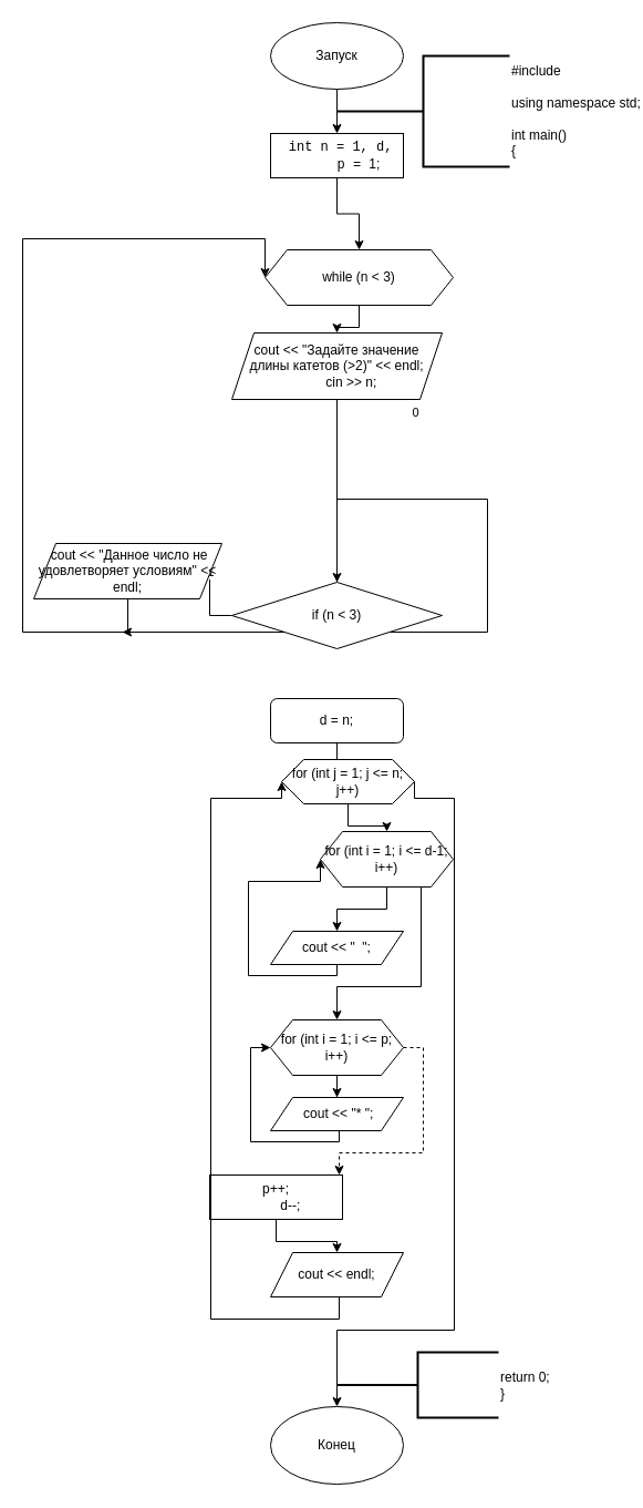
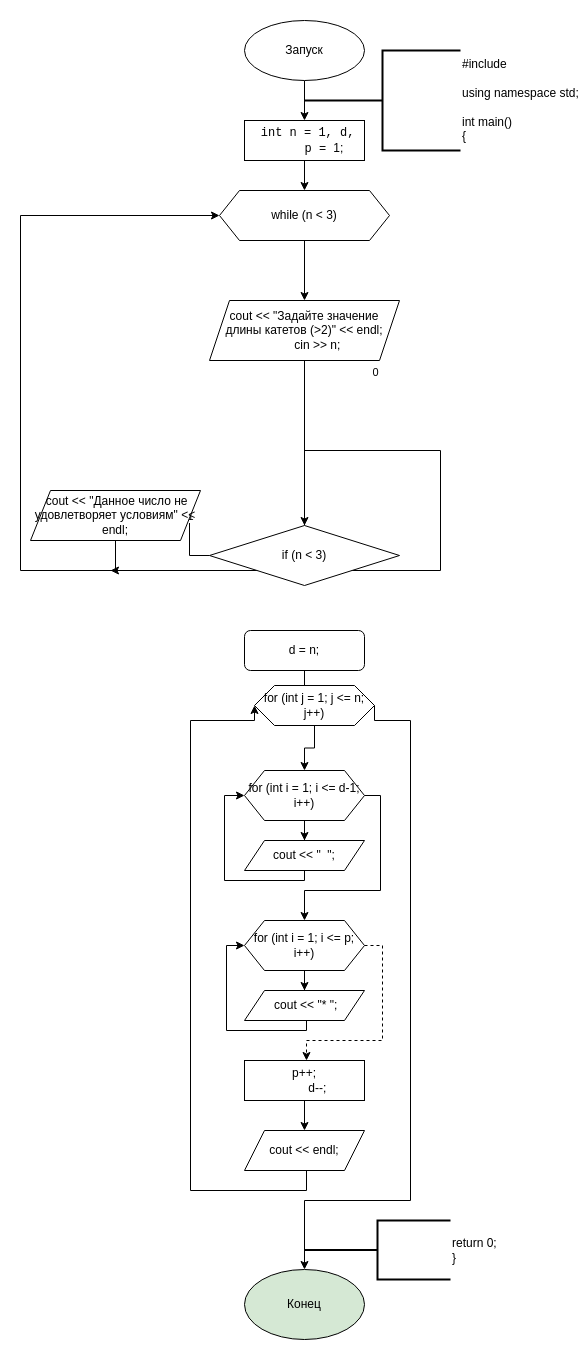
  <mxCell id="0" />
  <mxCell id="1" parent="0" />
  <mxCell id="2" value="" style="edgeStyle=orthogonalEdgeStyle;rounded=0;orthogonalLoop=1;jettySize=auto;html=1;" parent="1" source="3" target="5" edge="1"><mxGeometry relative="1" as="geometry" /></mxCell>
  <mxCell id="3" value="Запуск" style="ellipse;whiteSpace=wrap;html=1;" parent="1" vertex="1"><mxGeometry x="244" y="20" width="120" height="60" as="geometry" /></mxCell>
  <mxCell id="4" value="" style="edgeStyle=orthogonalEdgeStyle;rounded=0;orthogonalLoop=1;jettySize=auto;html=1;" parent="1" source="5" target="7" edge="1"><mxGeometry relative="1" as="geometry" /></mxCell>
  <mxCell id="5" value="&lt;div&gt;&lt;font face=&quot;ui-monospace, SFMono-Regular, SF Mono, Menlo, Consolas, Liberation Mono, monospace&quot;&gt;&amp;nbsp; int n = 1, d,&amp;nbsp; &amp;nbsp; &amp;nbsp; &amp;nbsp; p =&amp;nbsp;&lt;/font&gt;&lt;span style=&quot;font-family: , , &amp;#34;sf mono&amp;#34; , &amp;#34;menlo&amp;#34; , &amp;#34;consolas&amp;#34; , &amp;#34;liberation mono&amp;#34; , monospace&quot;&gt;1;&amp;nbsp;&lt;/span&gt;&lt;/div&gt;" style="whiteSpace=wrap;html=1;" parent="1" vertex="1"><mxGeometry x="244" y="120" width="120" height="40" as="geometry" /></mxCell>
  <mxCell id="6" value="" style="edgeStyle=orthogonalEdgeStyle;rounded=0;orthogonalLoop=1;jettySize=auto;html=1;" parent="1" source="7" target="9" edge="1"><mxGeometry relative="1" as="geometry" /></mxCell>
- <mxCell id="7" value="while (n &lt; 3)" style="shape=hexagon;perimeter=hexagonPerimeter2;whiteSpace=wrap;html=1;fixedSize=1;" parent="1" vertex="1"><mxGeometry x="239" y="225" width="170" height="50" as="geometry" /></mxCell>
+ <mxCell id="7" value="while (n &lt; 3)" style="shape=hexagon;perimeter=hexagonPerimeter2;whiteSpace=wrap;html=1;fixedSize=1;" parent="1" vertex="1"><mxGeometry x="219" y="190" width="170" height="50" as="geometry" /></mxCell>
  <mxCell id="8" value="" style="edgeStyle=orthogonalEdgeStyle;rounded=0;orthogonalLoop=1;jettySize=auto;html=1;entryX=0.5;entryY=0;entryDx=0;entryDy=0;" parent="1" source="9" target="14" edge="1"><mxGeometry relative="1" as="geometry"><mxPoint x="304" y="350" as="targetPoint" /></mxGeometry></mxCell>
  <mxCell id="9" value="cout &lt;&lt; &quot;Задайте значение длины катетов (&gt;2)&quot; &lt;&lt; endl;&#10;        cin &gt;&gt; n;" style="shape=parallelogram;perimeter=parallelogramPerimeter;whiteSpace=wrap;html=1;fixedSize=1;" parent="1" vertex="1"><mxGeometry x="209" y="300" width="190" height="60" as="geometry" /></mxCell>
  <mxCell id="10" value="" style="edgeStyle=orthogonalEdgeStyle;rounded=0;orthogonalLoop=1;jettySize=auto;html=1;" parent="1" source="14" edge="1"><mxGeometry relative="1" as="geometry"><mxPoint x="110" y="570" as="targetPoint" /><Array as="points"><mxPoint x="440" y="450" /><mxPoint x="440" y="570" /><mxPoint x="110" y="570" /></Array></mxGeometry></mxCell>
  <mxCell id="11" value="0" style="edgeLabel;html=1;align=center;verticalAlign=middle;resizable=0;points=[];" parent="10" vertex="1" connectable="0"><mxGeometry x="-0.527" y="1" relative="1" as="geometry"><mxPoint x="-11" y="-78" as="offset" /></mxGeometry></mxCell>
  <mxCell id="12" value="" style="edgeStyle=orthogonalEdgeStyle;rounded=0;orthogonalLoop=1;jettySize=auto;html=1;" parent="1" source="14" target="16" edge="1"><mxGeometry relative="1" as="geometry" /></mxCell>
  <mxCell id="13" value="1" style="edgeLabel;html=1;align=center;verticalAlign=middle;resizable=0;points=[];" parent="12" vertex="1" connectable="0"><mxGeometry x="-0.101" relative="1" as="geometry"><mxPoint as="offset" /></mxGeometry></mxCell>
  <mxCell id="14" value="if (n &lt; 3)" style="rhombus;whiteSpace=wrap;html=1;" parent="1" vertex="1"><mxGeometry x="209" y="525" width="190" height="60" as="geometry" /></mxCell>
  <mxCell id="15" style="edgeStyle=orthogonalEdgeStyle;rounded=0;orthogonalLoop=1;jettySize=auto;html=1;entryX=0;entryY=0.5;entryDx=0;entryDy=0;" parent="1" source="16" target="7" edge="1"><mxGeometry relative="1" as="geometry"><Array as="points"><mxPoint x="115" y="570" /><mxPoint x="20" y="570" /><mxPoint x="20" y="215" /></Array></mxGeometry></mxCell>
  <mxCell id="16" value="&amp;nbsp;cout &amp;lt;&amp;lt; &quot;Данное число не удовлетворяет условиям&quot; &amp;lt;&amp;lt; endl;" style="shape=parallelogram;perimeter=parallelogramPerimeter;whiteSpace=wrap;html=1;fixedSize=1;" parent="1" vertex="1"><mxGeometry x="30" y="490" width="170" height="50" as="geometry" /></mxCell>
  <mxCell id="17" value="" style="edgeStyle=orthogonalEdgeStyle;rounded=0;orthogonalLoop=1;jettySize=auto;html=1;" parent="1" source="18" target="21" edge="1"><mxGeometry relative="1" as="geometry" /></mxCell>
  <mxCell id="18" value="d = n;" style="whiteSpace=wrap;html=1;rounded=1;" parent="1" vertex="1"><mxGeometry x="244" y="630" width="120" height="40" as="geometry" /></mxCell>
  <mxCell id="19" value="" style="edgeStyle=orthogonalEdgeStyle;rounded=0;orthogonalLoop=1;jettySize=auto;html=1;" parent="1" source="21" target="24" edge="1"><mxGeometry relative="1" as="geometry" /></mxCell>
  <mxCell id="20" style="edgeStyle=orthogonalEdgeStyle;rounded=0;orthogonalLoop=1;jettySize=auto;html=1;exitX=1;exitY=0.5;exitDx=0;exitDy=0;" parent="1" source="21" target="36" edge="1"><mxGeometry relative="1" as="geometry"><mxPoint x="480" y="1030" as="targetPoint" /><Array as="points"><mxPoint x="410" y="720" /><mxPoint x="410" y="1200" /><mxPoint x="304" y="1200" /></Array></mxGeometry></mxCell>
  <mxCell id="21" value="for (int j = 1; j &amp;lt;= n; j++)" style="shape=hexagon;perimeter=hexagonPerimeter2;whiteSpace=wrap;html=1;fixedSize=1;rounded=0;" parent="1" vertex="1"><mxGeometry x="254" y="685" width="120" height="40" as="geometry" /></mxCell>
  <mxCell id="22" value="" style="edgeStyle=orthogonalEdgeStyle;rounded=0;orthogonalLoop=1;jettySize=auto;html=1;" parent="1" source="24" target="26" edge="1"><mxGeometry relative="1" as="geometry" /></mxCell>
  <mxCell id="23" style="edgeStyle=orthogonalEdgeStyle;rounded=0;orthogonalLoop=1;jettySize=auto;html=1;" parent="1" source="24" edge="1"><mxGeometry relative="1" as="geometry"><mxPoint x="304" y="920" as="targetPoint" /><Array as="points"><mxPoint x="380" y="795" /><mxPoint x="380" y="890" /><mxPoint x="304" y="890" /></Array></mxGeometry></mxCell>
- <mxCell id="24" value="for (int i = 1; i &amp;lt;= d-1; i++)" style="shape=hexagon;perimeter=hexagonPerimeter2;whiteSpace=wrap;html=1;fixedSize=1;rounded=0;" parent="1" vertex="1"><mxGeometry x="289" y="750" width="120" height="50" as="geometry" /></mxCell>
+ <mxCell id="24" value="for (int i = 1; i &amp;lt;= d-1; i++)" style="shape=hexagon;perimeter=hexagonPerimeter2;whiteSpace=wrap;html=1;fixedSize=1;rounded=0;" parent="1" vertex="1"><mxGeometry x="244" y="770" width="120" height="50" as="geometry" /></mxCell>
  <mxCell id="25" style="edgeStyle=orthogonalEdgeStyle;rounded=0;orthogonalLoop=1;jettySize=auto;html=1;entryX=0;entryY=0.5;entryDx=0;entryDy=0;" parent="1" source="26" target="24" edge="1"><mxGeometry relative="1" as="geometry"><Array as="points"><mxPoint x="304" y="880" /><mxPoint x="224" y="880" /><mxPoint x="224" y="795" /></Array></mxGeometry></mxCell>
  <mxCell id="26" value="cout &amp;lt;&amp;lt; &quot;&amp;nbsp; &quot;;" style="shape=parallelogram;perimeter=parallelogramPerimeter;whiteSpace=wrap;html=1;fixedSize=1;rounded=0;" parent="1" vertex="1"><mxGeometry x="244" y="840" width="120" height="30" as="geometry" /></mxCell>
  <mxCell id="27" value="" style="edgeStyle=orthogonalEdgeStyle;rounded=0;orthogonalLoop=1;jettySize=auto;html=1;" parent="1" source="29" target="31" edge="1"><mxGeometry relative="1" as="geometry" /></mxCell>
  <mxCell id="28" style="edgeStyle=orthogonalEdgeStyle;rounded=0;orthogonalLoop=1;jettySize=auto;html=1;dashed=1;" parent="1" source="29" target="33" edge="1"><mxGeometry relative="1" as="geometry"><mxPoint x="306" y="1070" as="targetPoint" /><Array as="points"><mxPoint x="382" y="945" /><mxPoint x="382" y="1040" /><mxPoint x="306" y="1040" /></Array></mxGeometry></mxCell>
  <mxCell id="29" value="for (int i = 1; i &amp;lt;= p; i++)" style="shape=hexagon;perimeter=hexagonPerimeter2;whiteSpace=wrap;html=1;fixedSize=1;rounded=0;" parent="1" vertex="1"><mxGeometry x="244" y="920" width="120" height="50" as="geometry" /></mxCell>
  <mxCell id="30" style="edgeStyle=orthogonalEdgeStyle;rounded=0;orthogonalLoop=1;jettySize=auto;html=1;entryX=0;entryY=0.5;entryDx=0;entryDy=0;" parent="1" source="31" target="29" edge="1"><mxGeometry relative="1" as="geometry"><Array as="points"><mxPoint x="306" y="1030" /><mxPoint x="226" y="1030" /><mxPoint x="226" y="945" /></Array></mxGeometry></mxCell>
  <mxCell id="31" value="&amp;nbsp;cout &amp;lt;&amp;lt; &quot;* &quot;;" style="shape=parallelogram;perimeter=parallelogramPerimeter;whiteSpace=wrap;html=1;fixedSize=1;rounded=0;" parent="1" vertex="1"><mxGeometry x="244" y="990" width="120" height="30" as="geometry" /></mxCell>
  <mxCell id="32" value="" style="edgeStyle=orthogonalEdgeStyle;rounded=0;orthogonalLoop=1;jettySize=auto;html=1;" parent="1" source="33" target="35" edge="1"><mxGeometry relative="1" as="geometry" /></mxCell>
- <mxCell id="33" value="&lt;div&gt;p++;&lt;/div&gt;&lt;div&gt;&amp;nbsp; &amp;nbsp; &amp;nbsp; &amp;nbsp; d--;&lt;/div&gt;" style="rounded=0;whiteSpace=wrap;html=1;" parent="1" vertex="1"><mxGeometry x="189" y="1060" width="120" height="40" as="geometry" /></mxCell>
+ <mxCell id="33" value="&lt;div&gt;p++;&lt;/div&gt;&lt;div&gt;&amp;nbsp; &amp;nbsp; &amp;nbsp; &amp;nbsp; d--;&lt;/div&gt;" style="rounded=0;whiteSpace=wrap;html=1;" parent="1" vertex="1"><mxGeometry x="244" y="1060" width="120" height="40" as="geometry" /></mxCell>
  <mxCell id="34" style="edgeStyle=orthogonalEdgeStyle;rounded=0;orthogonalLoop=1;jettySize=auto;html=1;entryX=0;entryY=0.5;entryDx=0;entryDy=0;" parent="1" source="35" target="21" edge="1"><mxGeometry relative="1" as="geometry"><mxPoint x="170" y="910" as="targetPoint" /><Array as="points"><mxPoint x="306" y="1190" /><mxPoint x="190" y="1190" /><mxPoint x="190" y="720" /></Array></mxGeometry></mxCell>
  <mxCell id="35" value="cout &lt;&lt; endl;" style="shape=parallelogram;perimeter=parallelogramPerimeter;whiteSpace=wrap;html=1;fixedSize=1;rounded=0;" parent="1" vertex="1"><mxGeometry x="244" y="1130" width="120" height="40" as="geometry" /></mxCell>
- <mxCell id="36" value="Конец" style="ellipse;whiteSpace=wrap;html=1;" parent="1" vertex="1"><mxGeometry x="244" y="1269" width="120" height="70" as="geometry" /></mxCell>
+ <mxCell id="36" value="Конец" style="ellipse;whiteSpace=wrap;html=1;fillColor=#d5e8d4;" parent="1" vertex="1"><mxGeometry x="244" y="1269" width="120" height="70" as="geometry" /></mxCell>
  <mxCell id="37" value="return 0;&#10;}" style="strokeWidth=2;html=1;shape=mxgraph.flowchart.annotation_2;align=left;labelPosition=right;pointerEvents=1;" parent="1" vertex="1"><mxGeometry x="304" y="1220" width="146" height="59" as="geometry" /></mxCell>
  <mxCell id="38" value="#include &lt;br&gt;&lt;br&gt;using namespace std;&lt;br&gt;&lt;br&gt;int main()&lt;br&gt;{" style="strokeWidth=2;html=1;shape=mxgraph.flowchart.annotation_2;align=left;labelPosition=right;pointerEvents=1;" parent="1" vertex="1"><mxGeometry x="304" y="50" width="156" height="100" as="geometry" /></mxCell>
